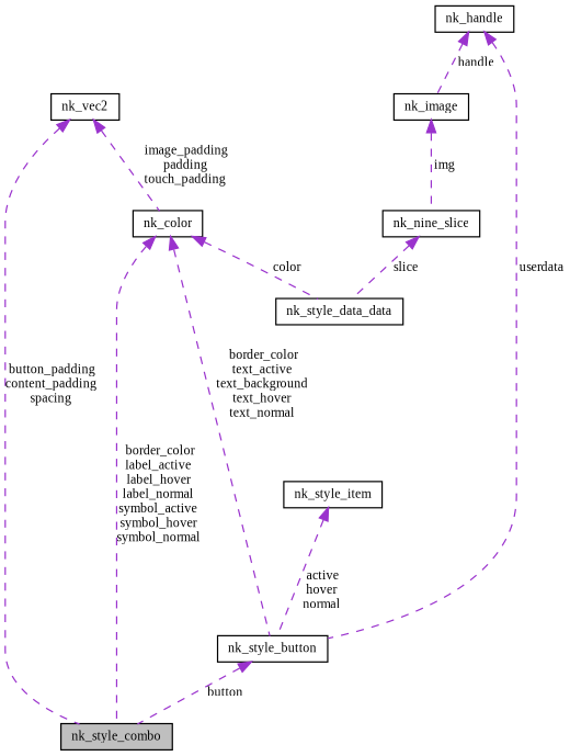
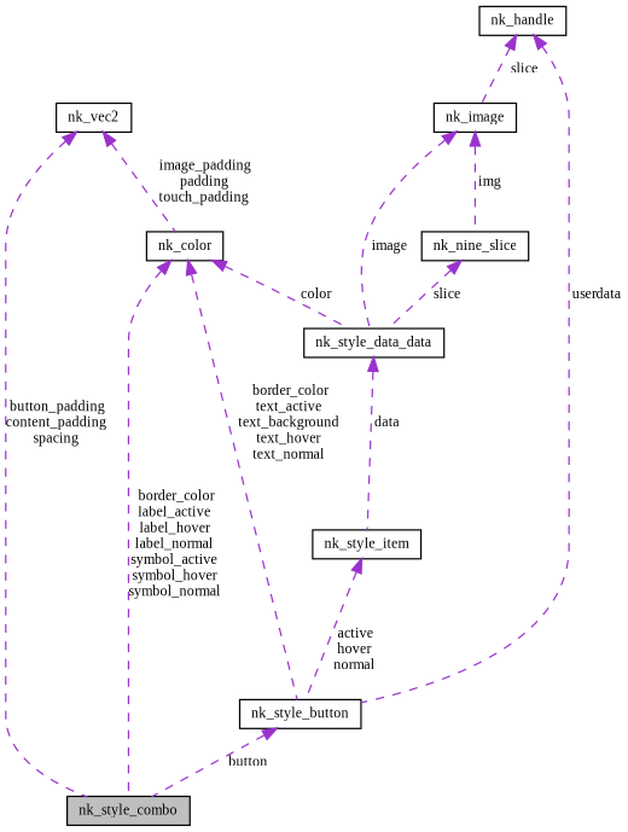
  digraph {
    fontname="Liberation Serif"
    node [color=black fillcolor=white fontname="Liberation Serif" fontsize=10 shape=record style=filled]
    edge [color=darkorchid3 dir=back fontname="Liberation Serif" fontsize=10 labelfontname=Helvetica labelfontsize=10 style=dashed]
    n1 [fillcolor=grey75 fontcolor=black height=0.2 label=nk_style_combo width=0.4]
    n2 [height=0.2 label=nk_style_item width=0.4]
    n3 [height=0.2 label=nk_style_button width=0.4]
    n4 [height=0.2 label=nk_style_data_data width=0.4]
    n5 [height=0.2 label=nk_color width=0.4]
    n6 [height=0.2 label=nk_image width=0.4]
    n7 [height=0.2 label=nk_nine_slice width=0.4]
    n8 [height=0.2 label=nk_handle width=0.4]
    n9 [height=0.2 label=nk_vec2 width=0.4]
    n2 -> n3 [label=" active\nhover\nnormal"]
    n3 -> n1 [label=" button"]
+   n4 -> n2 [label=" data"]
    n5 -> n1 [label=" border_color\nlabel_active\nlabel_hover\nlabel_normal\nsymbol_active\nsymbol_hover\nsymbol_normal"]
    n5 -> n3 [label=" border_color\ntext_active\ntext_background\ntext_hover\ntext_normal"]
    n5 -> n4 [label=" color"]
+   n6 -> n4 [label=" image"]
    n6 -> n7 [label=" img"]
    n7 -> n4 [label=" slice"]
    n8 -> n3 [label=" userdata"]
-   n8 -> n6 [label=" handle"]
+   n8 -> n6 [label=" slice"]
    n9 -> n1 [label=" button_padding\ncontent_padding\nspacing"]
    n9 -> n5 [label=" image_padding\npadding\ntouch_padding"]
  }
